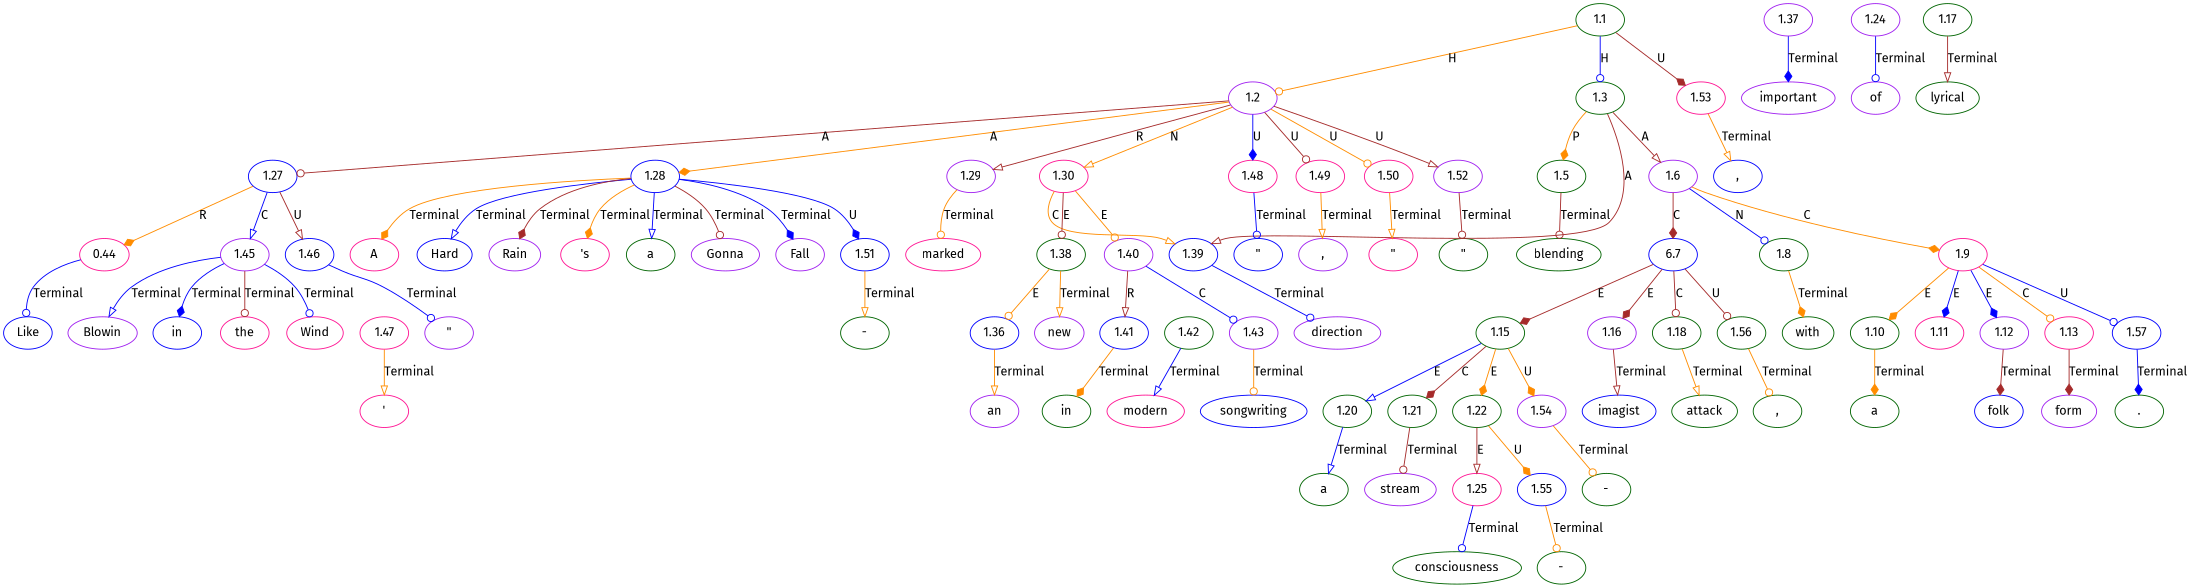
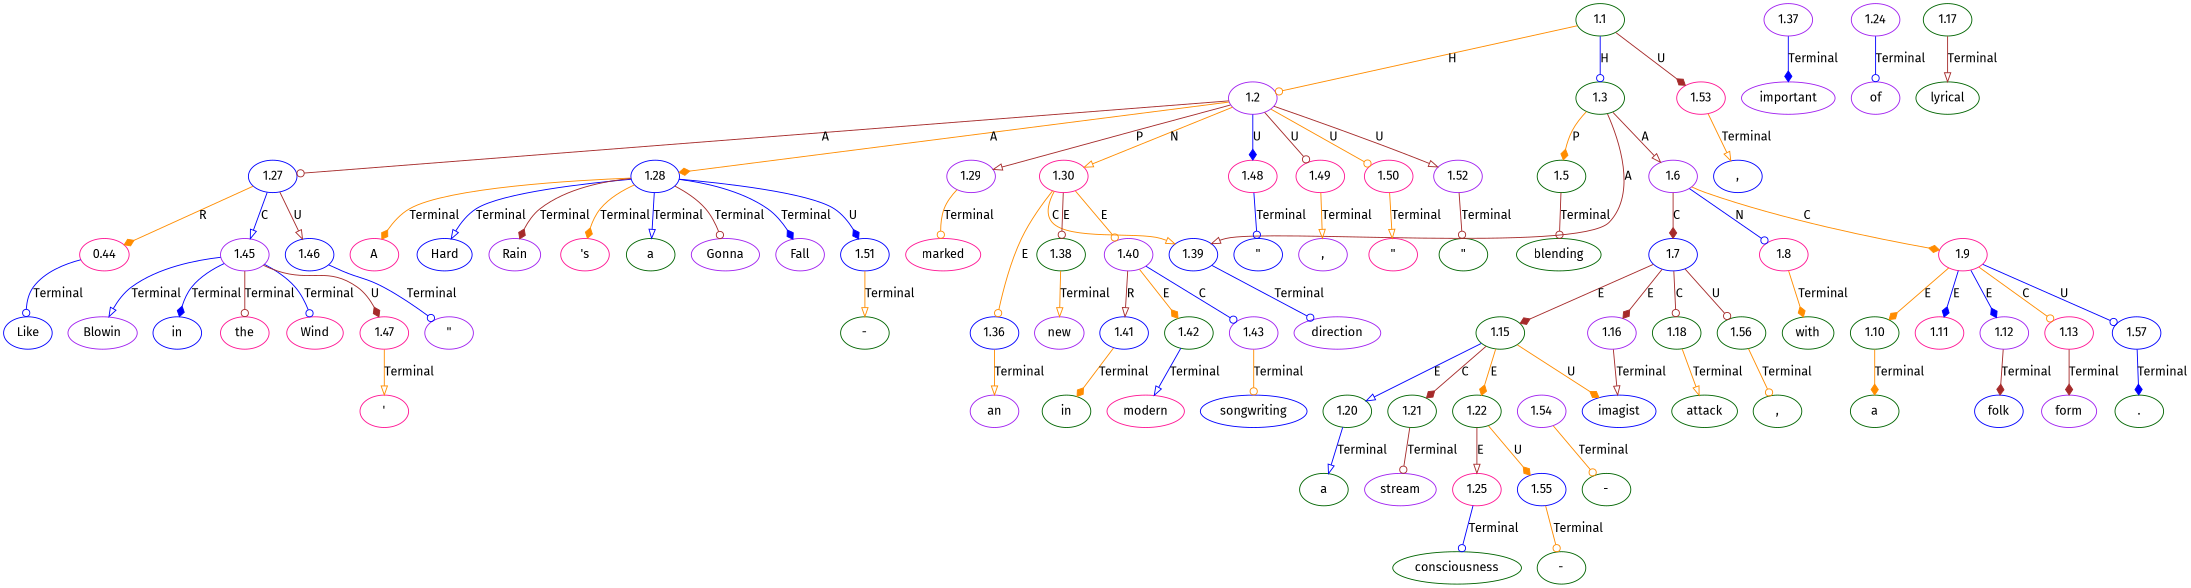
  digraph {
    fontname="Fira Sans"
    node [color=darkgreen fontname="Fira Sans" ordering=out]
    edge [arrowhead=odot color=darkorange fontname="Fira Sans" ordering=out]
    n1 [color=blue label=Like]
    n2 [color=deeppink label="\""]
    n3 [color=deeppink label=A]
    n4 [color=blue label=Hard]
    n5 [color=purple label=Rain]
    n6 [color=deeppink label="'s"]
    n7 [label=a]
    n8 [label="-"]
    n9 [color=purple label=Gonna]
    n10 [color=purple label=Fall]
    n11 [label="\""]
    n12 [color=purple label="\""]
    n13 [color=deeppink label=marked]
    n14 [color=purple label=an]
    n15 [color=purple label=important]
    n16 [color=purple label=new]
    n17 [color=purple label=direction]
    n18 [label=in]
    n19 [color=deeppink label=modern]
    n20 [color=blue label=songwriting]
    n21 [color=blue label=","]
    n22 [label=blending]
    n23 [color=purple label=Blowin]
    n24 [label=a]
    n25 [color=purple label=stream]
    n26 [label="-"]
    n27 [color=purple label=of]
    n28 [label="-"]
    n29 [label=consciousness]
    n30 [label=","]
    n31 [color=blue label=imagist]
    n32 [label=lyrical]
    n33 [label=attack]
    n34 [color=deeppink label="'"]
    n35 [label=with]
    n36 [label=a]
    n37 [color=blue label=folk]
    n38 [color=purple label=form]
    n39 [label="."]
    n40 [color=blue label=in]
    n41 [color=deeppink label=the]
    n42 [color=deeppink label=Wind]
    n43 [color=blue label="\""]
    n44 [color=purple label=","]
    n45 [label=1.1]
    n46 [color=purple label=1.2]
    n47 [label=1.3]
    n48 [color=deeppink label=1.53]
    n49 [color=blue label=1.27]
    n50 [color=blue label=1.28]
    n51 [color=purple label=1.29]
    n52 [color=deeppink label=1.30]
    n53 [color=deeppink label=1.48]
    n54 [color=deeppink label=1.49]
    n55 [color=deeppink label=1.50]
    n56 [color=purple label=1.52]
    n57 [label=1.5]
    n58 [color=purple label=1.6]
    n59 [color=blue label=1.39]
    n60 [color=deeppink label=0.44]
    n61 [color=purple label=1.45]
    n62 [color=blue label=1.46]
    n63 [color=blue label=1.51]
    n64 [color=blue label=1.36]
    n65 [label=1.38]
    n66 [color=purple label=1.40]
-   n67 [color=blue label=6.7]
-   n68 [label=1.8]
+   n67 [color=blue label=1.7]
+   n68 [color=deeppink label=1.8]
    n69 [color=deeppink label=1.9]
    n70 [label=1.15]
    n71 [color=purple label=1.16]
    n72 [label=1.18]
    n73 [label=1.56]
    n74 [label=1.10]
    n75 [color=deeppink label=1.11]
    n76 [color=purple label=1.12]
    n77 [color=deeppink label=1.13]
    n78 [color=blue label=1.57]
    n79 [label=1.20]
    n80 [label=1.21]
    n81 [label=1.22]
    n82 [color=purple label=1.54]
    n83 [label=1.17]
    n84 [color=deeppink label=1.25]
    n85 [color=blue label=1.55]
    n86 [color=purple label=1.24]
    n87 [color=deeppink label=1.47]
    n88 [color=purple label=1.37]
    n89 [color=blue label=1.41]
    n90 [label=1.42]
    n91 [color=purple label=1.43]
    n45 -> n46 [label=H]
    n45 -> n47 [color=blue label=H]
    n45 -> n48 [arrowhead=diamond color=brown label=U]
    n46 -> n49 [color=brown label=A]
    n46 -> n50 [arrowhead=diamond label=A]
-   n46 -> n51 [arrowhead=onormal color=brown label=R]
+   n46 -> n51 [arrowhead=onormal color=brown label=P]
    n46 -> n52 [arrowhead=onormal label=N]
    n46 -> n53 [arrowhead=diamond color=blue label=U]
    n46 -> n54 [color=brown label=U]
    n46 -> n55 [label=U]
    n46 -> n56 [arrowhead=onormal color=brown label=U]
    n47 -> n57 [arrowhead=diamond label=P]
    n47 -> n58 [arrowhead=onormal color=brown label=A]
    n47 -> n59 [arrowhead=onormal color=brown label=A]
    n48 -> n21 [arrowhead=onormal label=Terminal]
    n49 -> n60 [arrowhead=diamond label=R]
    n49 -> n61 [arrowhead=onormal color=blue label=C]
    n49 -> n62 [arrowhead=onormal color=brown label=U]
    n50 -> n3 [arrowhead=diamond label=Terminal]
    n50 -> n4 [arrowhead=onormal color=blue label=Terminal]
    n50 -> n5 [arrowhead=diamond color=brown label=Terminal]
    n50 -> n6 [arrowhead=diamond label=Terminal]
    n50 -> n7 [arrowhead=onormal color=blue label=Terminal]
    n50 -> n9 [color=brown label=Terminal]
    n50 -> n10 [arrowhead=diamond color=blue label=Terminal]
    n50 -> n63 [arrowhead=diamond color=blue label=U]
    n51 -> n13 [label=Terminal]
    n52 -> n59 [arrowhead=onormal label=C]
-   n65 -> n64 [label=E]
+   n52 -> n64 [label=E]
    n52 -> n65 [color=brown label=E]
    n52 -> n66 [label=E]
    n53 -> n43 [color=blue label=Terminal]
    n54 -> n44 [arrowhead=onormal label=Terminal]
    n55 -> n2 [arrowhead=onormal label=Terminal]
    n56 -> n11 [color=brown label=Terminal]
    n57 -> n22 [color=brown label=Terminal]
    n58 -> n67 [arrowhead=diamond color=brown label=C]
    n58 -> n68 [color=blue label=N]
    n58 -> n69 [arrowhead=diamond label=C]
    n59 -> n17 [color=blue label=Terminal]
    n60 -> n1 [color=blue label=Terminal]
    n61 -> n23 [arrowhead=onormal color=blue label=Terminal]
    n61 -> n40 [arrowhead=diamond color=blue label=Terminal]
    n61 -> n41 [color=brown label=Terminal]
    n61 -> n42 [color=blue label=Terminal]
+   n61 -> n87 [arrowhead=diamond color=brown label=U]
    n62 -> n12 [color=blue label=Terminal]
    n63 -> n8 [arrowhead=onormal label=Terminal]
    n64 -> n14 [arrowhead=onormal label=Terminal]
    n65 -> n16 [arrowhead=onormal label=Terminal]
    n66 -> n89 [arrowhead=onormal color=brown label=R]
+   n66 -> n90 [arrowhead=diamond label=E]
    n66 -> n91 [color=blue label=C]
    n67 -> n70 [arrowhead=diamond color=brown label=E]
    n67 -> n71 [arrowhead=diamond color=brown label=E]
    n67 -> n72 [color=brown label=C]
    n67 -> n73 [color=brown label=U]
    n68 -> n35 [arrowhead=diamond label=Terminal]
    n69 -> n74 [arrowhead=diamond label=E]
    n69 -> n75 [arrowhead=diamond color=blue label=E]
    n69 -> n76 [arrowhead=diamond color=blue label=E]
    n69 -> n77 [label=C]
    n69 -> n78 [color=blue label=U]
    n70 -> n79 [arrowhead=onormal color=blue label=E]
    n70 -> n80 [arrowhead=diamond color=brown label=C]
    n70 -> n81 [arrowhead=diamond label=E]
-   n70 -> n82 [arrowhead=diamond label=U]
+   n70 -> n31 [arrowhead=diamond label=U]
    n71 -> n31 [arrowhead=onormal color=brown label=Terminal]
    n72 -> n33 [arrowhead=onormal label=Terminal]
    n73 -> n30 [label=Terminal]
    n74 -> n36 [arrowhead=diamond label=Terminal]
    n76 -> n37 [arrowhead=diamond color=brown label=Terminal]
    n77 -> n38 [arrowhead=diamond color=brown label=Terminal]
    n78 -> n39 [arrowhead=diamond color=blue label=Terminal]
    n79 -> n24 [arrowhead=onormal color=blue label=Terminal]
    n80 -> n25 [color=brown label=Terminal]
    n81 -> n84 [arrowhead=onormal color=brown label=E]
    n81 -> n85 [arrowhead=diamond label=U]
    n82 -> n26 [label=Terminal]
    n83 -> n32 [arrowhead=onormal color=brown label=Terminal]
    n84 -> n29 [color=blue label=Terminal]
    n85 -> n28 [label=Terminal]
    n86 -> n27 [color=blue label=Terminal]
    n87 -> n34 [arrowhead=onormal label=Terminal]
    n88 -> n15 [arrowhead=diamond color=blue label=Terminal]
    n89 -> n18 [arrowhead=diamond label=Terminal]
    n90 -> n19 [arrowhead=onormal color=blue label=Terminal]
    n91 -> n20 [label=Terminal]
  }
